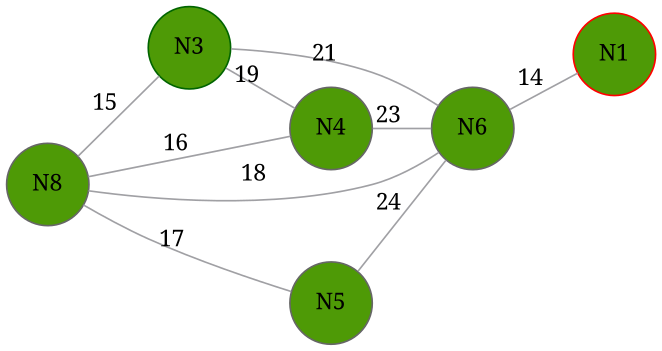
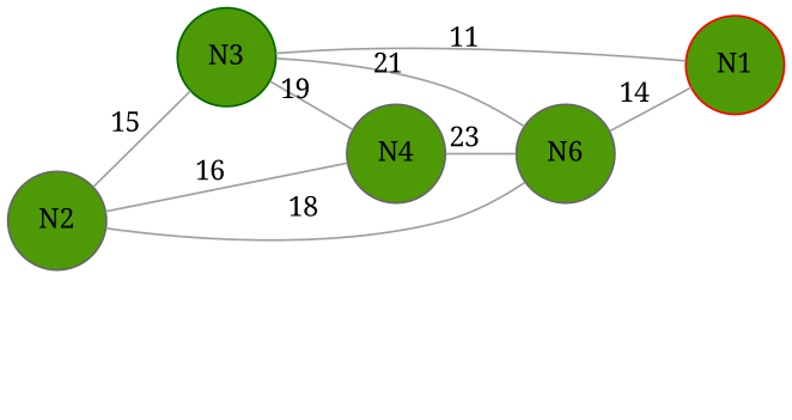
  digraph {
    bgcolor="#ffffff"
    fontname="Noto Serif"
    rankdir=LR
    node [color=gray40 fillcolor="#4e9a06" fontname="Noto Serif" penwidth=1 shape=ellipse style=filled]
    edge [color="#a0a0a4" dir=none fontname="Noto Serif" penwidth=1 style=solid weight=1]
    N3 [color=darkgreen height=0.694444 width=0.694444]
    N6 [height=0.694444 width=0.694444]
    N4 [height=0.694444 width=0.694444]
    N1 [color=red height=0.694444 width=0.694444]
-   N5 [height=0.694444 width=0.694444]
-   N2 [height=0.694444 width=0.694444 label=N8]
+   N2 [height=0.694444 width=0.694444]
    N3 -> N6 [xlabel=21]
    N3 -> N4 [xlabel=19]
    N6 -> N1 [xlabel=14]
    N4 -> N6 [xlabel=23]
-   N5 -> N6 [xlabel=24]
+   N1 -> N3 [xlabel=11]
    N2 -> N3 [xlabel=15]
    N2 -> N6 [xlabel=18]
    N2 -> N4 [xlabel=16]
-   N2 -> N5 [xlabel=17]
  }
